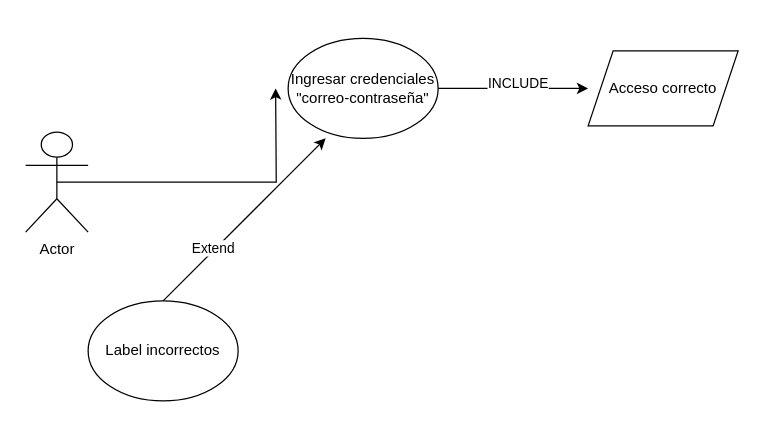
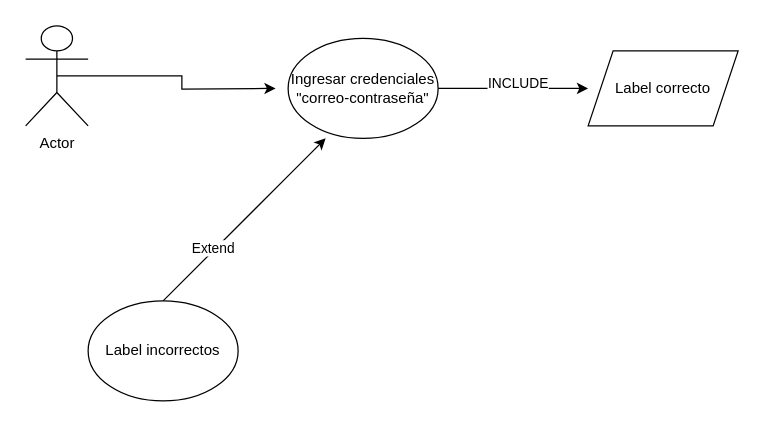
  <mxCell id="0" />
  <mxCell id="1" parent="0" />
  <mxCell id="2" style="edgeStyle=orthogonalEdgeStyle;rounded=0;orthogonalLoop=1;jettySize=auto;html=1;exitX=0.5;exitY=0.5;exitDx=0;exitDy=0;exitPerimeter=0;" edge="1" parent="1" source="3"><mxGeometry relative="1" as="geometry"><mxPoint x="220" y="70" as="targetPoint" /></mxGeometry></mxCell>
- <mxCell id="3" value="Actor" style="shape=umlActor;verticalLabelPosition=bottom;verticalAlign=top;html=1;outlineConnect=0;" vertex="1" parent="1"><mxGeometry x="20" y="105" width="50" height="80" as="geometry" /></mxCell>
+ <mxCell id="3" value="Actor" style="shape=umlActor;verticalLabelPosition=bottom;verticalAlign=top;html=1;outlineConnect=0;" vertex="1" parent="1"><mxGeometry x="20" y="20" width="50" height="80" as="geometry" /></mxCell>
  <mxCell id="4" value="Ingresar credenciales&lt;div&gt;&quot;correo-contraseña&quot;&lt;/div&gt;" style="ellipse;whiteSpace=wrap;html=1;" vertex="1" parent="1"><mxGeometry x="230" y="30" width="120" height="80" as="geometry" /></mxCell>
  <mxCell id="5" value="" style="endArrow=classic;html=1;rounded=0;exitX=1;exitY=0.5;exitDx=0;exitDy=0;" edge="1" parent="1" source="4"><mxGeometry relative="1" as="geometry"><mxPoint x="390" y="80" as="sourcePoint" /><mxPoint x="470" y="70" as="targetPoint" /></mxGeometry></mxCell>
  <mxCell id="6" value="Label" style="edgeLabel;resizable=0;html=1;;align=center;verticalAlign=middle;" connectable="0" vertex="1" parent="5"><mxGeometry relative="1" as="geometry" /></mxCell>
  <mxCell id="7" value="INCLUDE&lt;div&gt;&lt;br&gt;&lt;/div&gt;" style="edgeLabel;html=1;align=center;verticalAlign=middle;resizable=0;points=[];" vertex="1" connectable="0" parent="5"><mxGeometry x="0.042" y="-2" relative="1" as="geometry"><mxPoint as="offset" /></mxGeometry></mxCell>
- <mxCell id="8" value="Acceso correcto" style="shape=parallelogram;perimeter=parallelogramPerimeter;whiteSpace=wrap;html=1;fixedSize=1;" vertex="1" parent="1"><mxGeometry x="470" y="40" width="120" height="60" as="geometry" /></mxCell>
+ <mxCell id="8" value="Label correcto" style="shape=parallelogram;perimeter=parallelogramPerimeter;whiteSpace=wrap;html=1;fixedSize=1;" vertex="1" parent="1"><mxGeometry x="470" y="40" width="120" height="60" as="geometry" /></mxCell>
  <mxCell id="9" value="" style="endArrow=classic;html=1;rounded=0;" edge="1" parent="1"><mxGeometry width="50" height="50" relative="1" as="geometry"><mxPoint x="130" y="240" as="sourcePoint" /><mxPoint x="260" y="110" as="targetPoint" /><Array as="points"><mxPoint x="230" y="140" /><mxPoint x="250" y="120" /></Array></mxGeometry></mxCell>
  <mxCell id="10" value="Extend" style="edgeLabel;html=1;align=center;verticalAlign=middle;resizable=0;points=[];" vertex="1" connectable="0" parent="9"><mxGeometry x="-0.371" y="2" relative="1" as="geometry"><mxPoint as="offset" /></mxGeometry></mxCell>
  <mxCell id="11" value="Label incorrectos" style="ellipse;whiteSpace=wrap;html=1;" vertex="1" parent="1"><mxGeometry x="70" y="240" width="120" height="80" as="geometry" /></mxCell>
